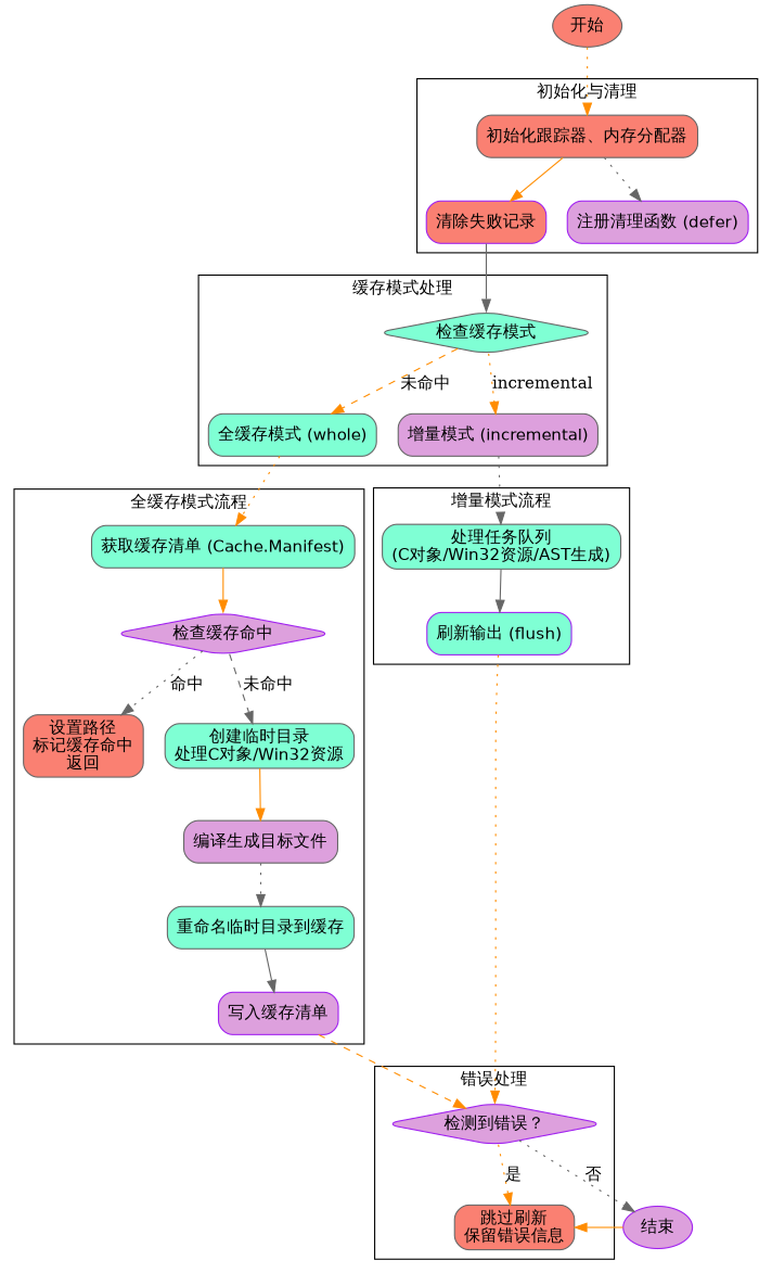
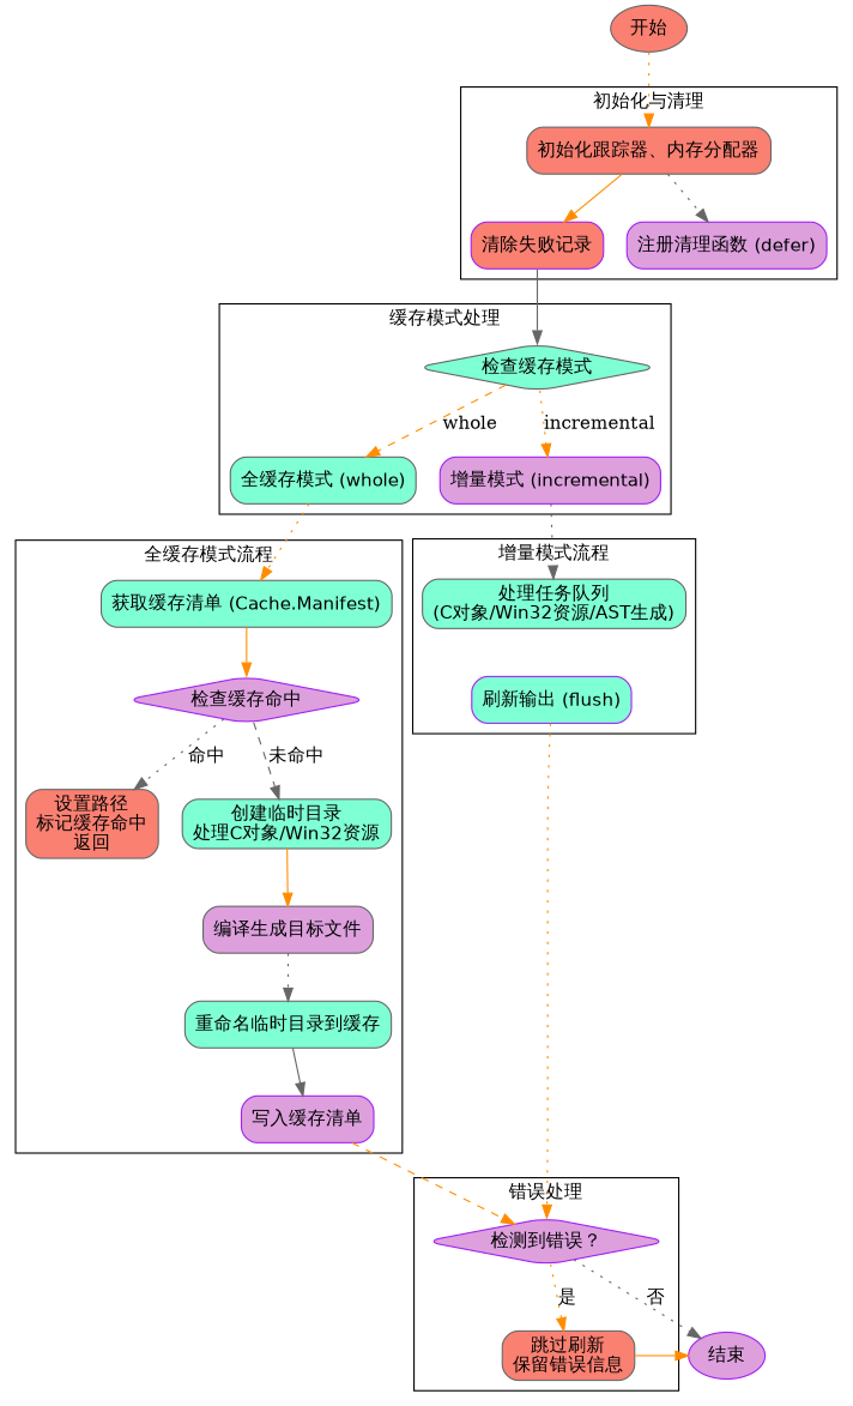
  digraph {
    node [color=gray40 fillcolor=plum fontname=Helvetica shape=rectangle style="rounded,filled"]
    edge [arrowhead=normal color=darkorange style=dotted]
    n1 [fillcolor=salmon label="初始化跟踪器、内存分配器"]
    n2 [color=purple fillcolor=salmon label="清除失败记录"]
    n3 [color=purple label="注册清理函数 (defer)"]
    n4 [fillcolor=aquamarine label="检查缓存模式" shape=diamond]
    n5 [fillcolor=aquamarine label="全缓存模式 (whole)"]
-   n6 [label="增量模式 (incremental)"]
+   n6 [color=purple label="增量模式 (incremental)"]
    n7 [fillcolor=aquamarine label="获取缓存清单 (Cache.Manifest)"]
    n8 [color=purple label="检查缓存命中" shape=diamond]
    n9 [fillcolor=salmon label="设置路径\n标记缓存命中\n返回"]
    n10 [fillcolor=aquamarine label="创建临时目录\n处理C对象/Win32资源"]
    n11 [label="编译生成目标文件"]
    n12 [fillcolor=aquamarine label="重命名临时目录到缓存"]
    n13 [color=purple label="写入缓存清单"]
    n14 [fillcolor=aquamarine label="处理任务队列\n(C对象/Win32资源/AST生成)"]
    n15 [color=purple fillcolor=aquamarine label="刷新输出 (flush)"]
    n16 [color=purple label="检测到错误？" shape=diamond]
    n17 [fillcolor=salmon label="跳过刷新\n保留错误信息"]
    n18 [color=purple label="结束" shape=ellipse]
    n19 [fillcolor=salmon label="开始" shape=ellipse]
    subgraph cluster_1 {
      label="初始化与清理"
      n1
      n2
      n3
    }
    subgraph cluster_2 {
      label="缓存模式处理"
      n4
      n5
      n6
    }
    subgraph cluster_3 {
      label="全缓存模式流程"
      n7
      n8
      n9
      n10
      n11
      n12
      n13
    }
    subgraph cluster_4 {
      label="增量模式流程"
      n14
      n15
    }
    subgraph cluster_5 {
      label="错误处理"
      n16
      n17
    }
    n1 -> n2 [style=solid]
    n1 -> n3 [color=gray40]
    n2 -> n4 [color=gray40 style=solid]
    n3 -> n18 [color="#606060" style=invis]
-   n4 -> n5 [label="未命中" style=dashed]
+   n4 -> n5 [label=whole style=dashed]
    n4 -> n6 [label=incremental]
    n5 -> n7
    n6 -> n14 [color=gray40]
    n7 -> n8 [style=solid]
    n8 -> n9 [color=gray40 label="命中"]
    n8 -> n10 [color=gray40 label="未命中" style=dashed]
    n10 -> n11 [style=solid]
    n11 -> n12 [color=gray40]
    n12 -> n13 [color=gray40 style=solid]
    n13 -> n16 [style=dashed]
-   n14 -> n15 [color=gray40 style=solid]
    n15 -> n16
    n16 -> n17 [label="是"]
    n16 -> n18 [color=gray40 label="否"]
-   n18 -> n17 [style=solid]
+   n17 -> n18 [style=solid]
    n19 -> n1
  }
